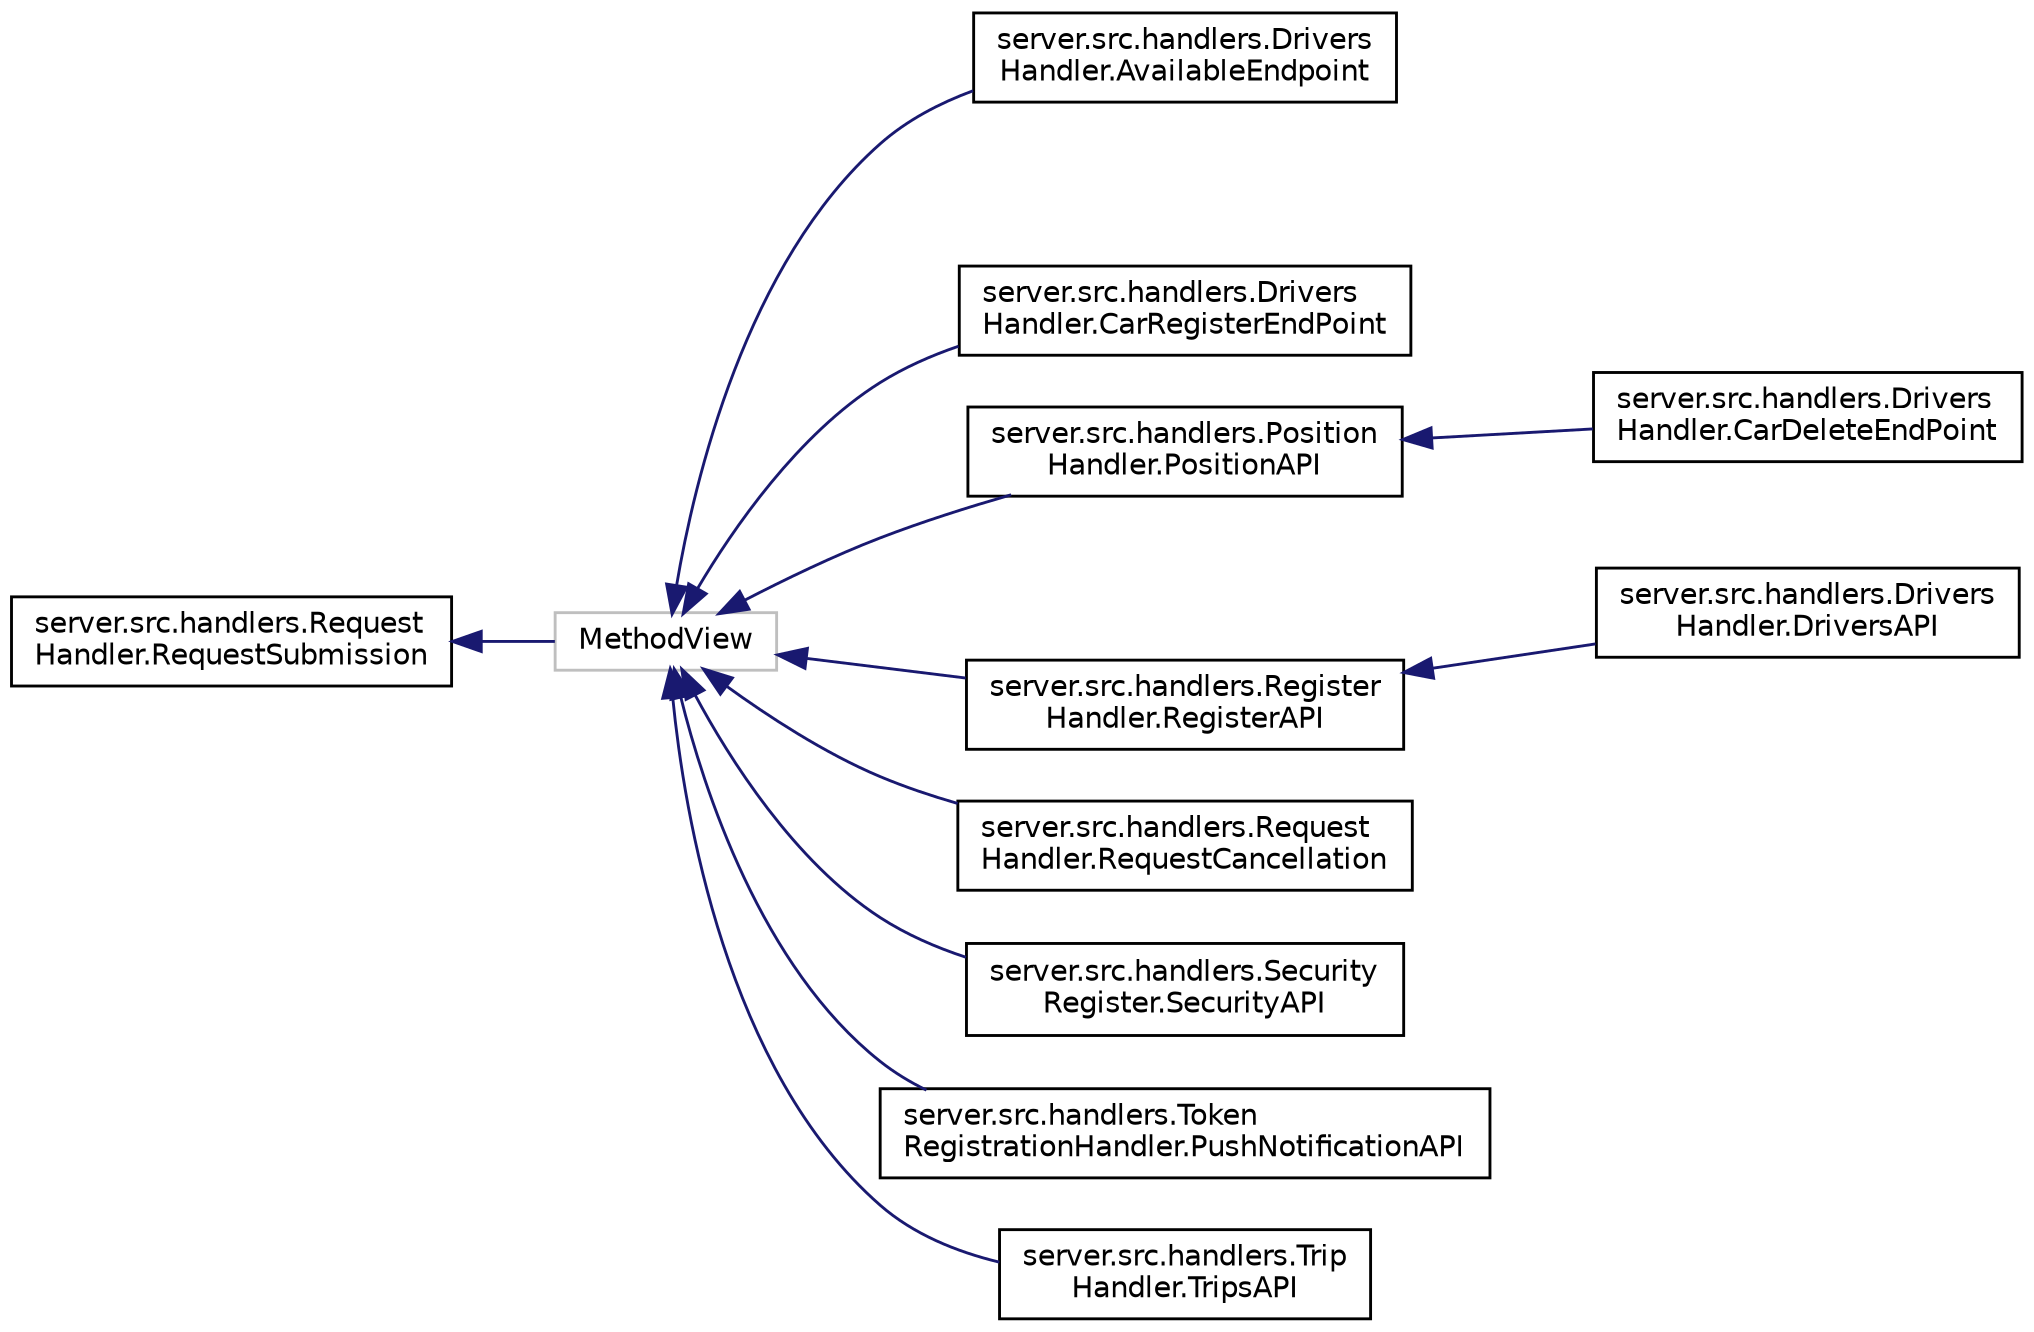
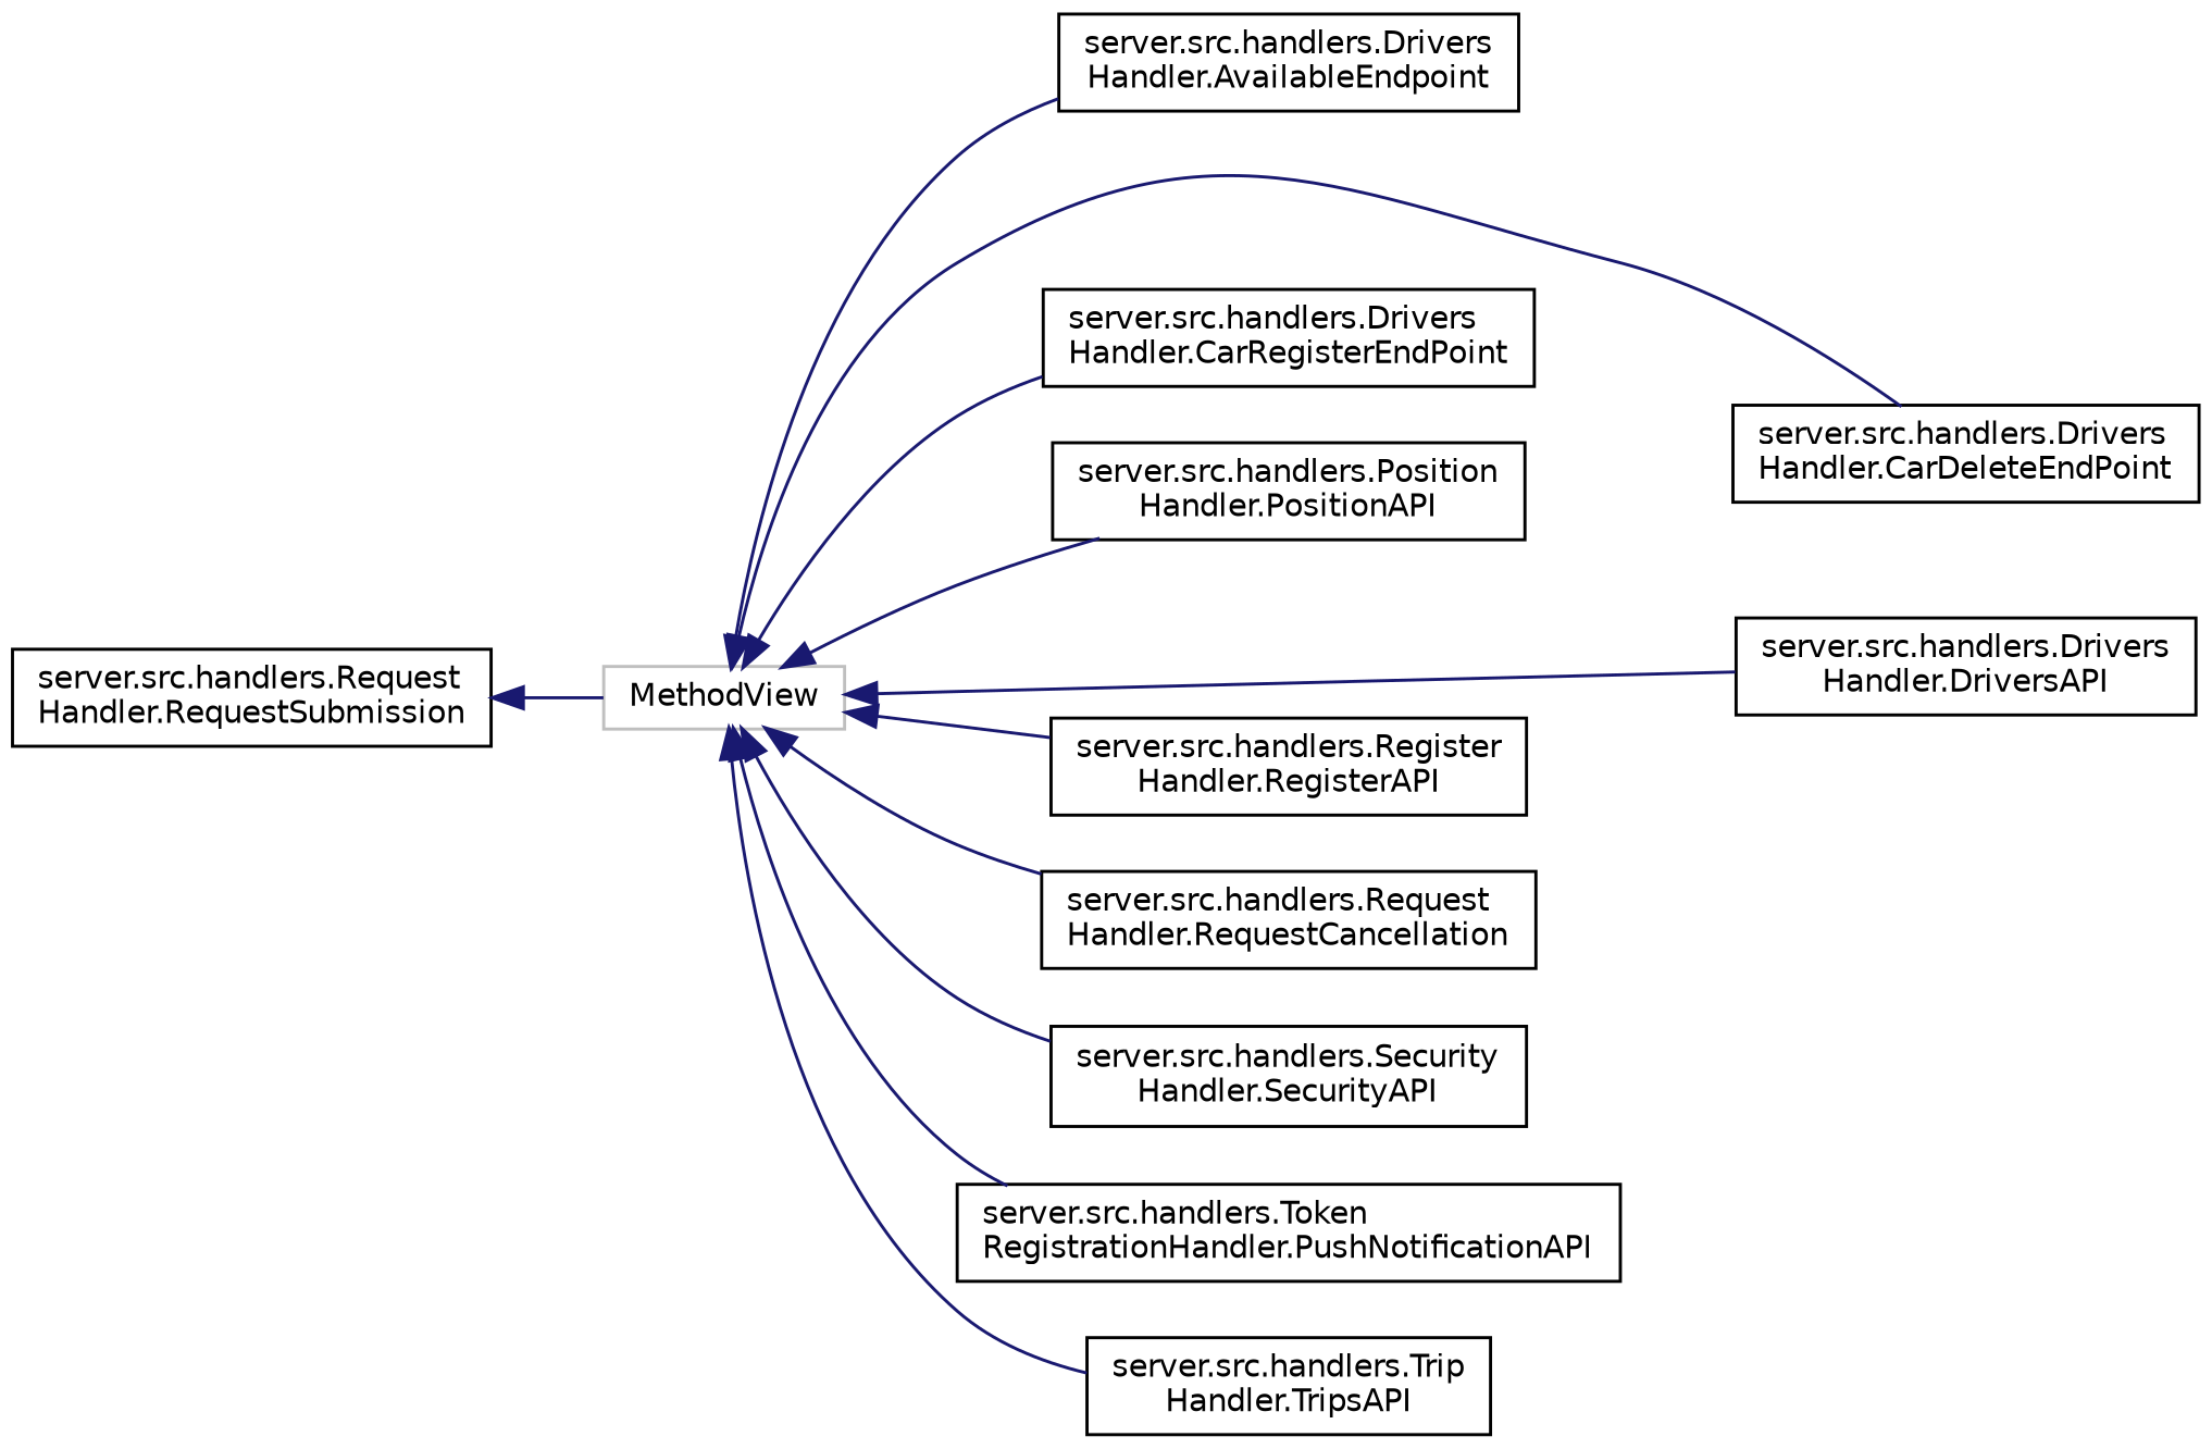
  digraph {
    rankdir=LR
    node [color=black fillcolor=white fontname=Helvetica fontsize=10 shape=record style=filled]
    edge [color=midnightblue dir=back fontname=Helvetica fontsize=10 labelfontname=Helvetica labelfontsize=10 style=solid]
    n1 [color=grey75 height=0.2 label=MethodView width=0.4]
    n2 [height=0.2 label="server.src.handlers.Drivers\lHandler.AvailableEndpoint" width=0.4]
    n3 [height=0.2 label="server.src.handlers.Drivers\lHandler.CarDeleteEndPoint" width=0.4]
    n4 [height=0.2 label="server.src.handlers.Drivers\lHandler.CarRegisterEndPoint" width=0.4]
    n5 [height=0.2 label="server.src.handlers.Drivers\lHandler.DriversAPI" width=0.4]
    n6 [height=0.2 label="server.src.handlers.Position\lHandler.PositionAPI" width=0.4]
    n7 [height=0.2 label="server.src.handlers.Register\lHandler.RegisterAPI" width=0.4]
    n8 [height=0.2 label="server.src.handlers.Request\lHandler.RequestCancellation" width=0.4]
-   n9 [height=0.2 label="server.src.handlers.Security\lRegister.SecurityAPI" width=0.4]
+   n9 [height=0.2 label="server.src.handlers.Security\lHandler.SecurityAPI" width=0.4]
    n10 [height=0.2 label="server.src.handlers.Token\lRegistrationHandler.PushNotificationAPI" width=0.4]
    n11 [height=0.2 label="server.src.handlers.Trip\lHandler.TripsAPI" width=0.4]
    n12 [height=0.2 label="server.src.handlers.Request\lHandler.RequestSubmission" width=0.4]
    n1 -> n2
-   n6 -> n3
+   n1 -> n3
    n1 -> n4
-   n7 -> n5
+   n1 -> n5
    n1 -> n6
    n1 -> n7
    n1 -> n8
    n1 -> n9
    n1 -> n10
    n1 -> n11
    n12 -> n1
  }
